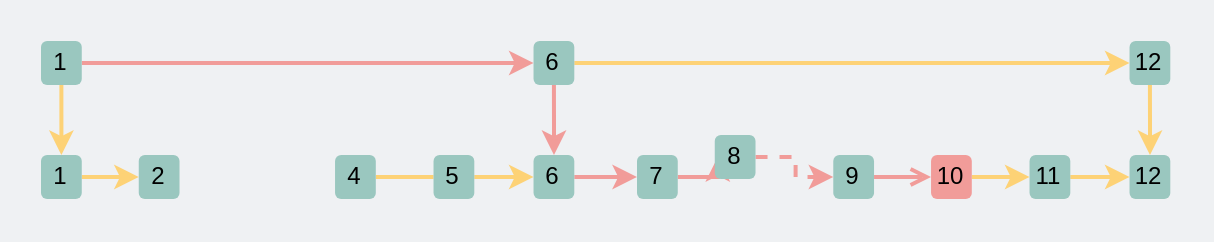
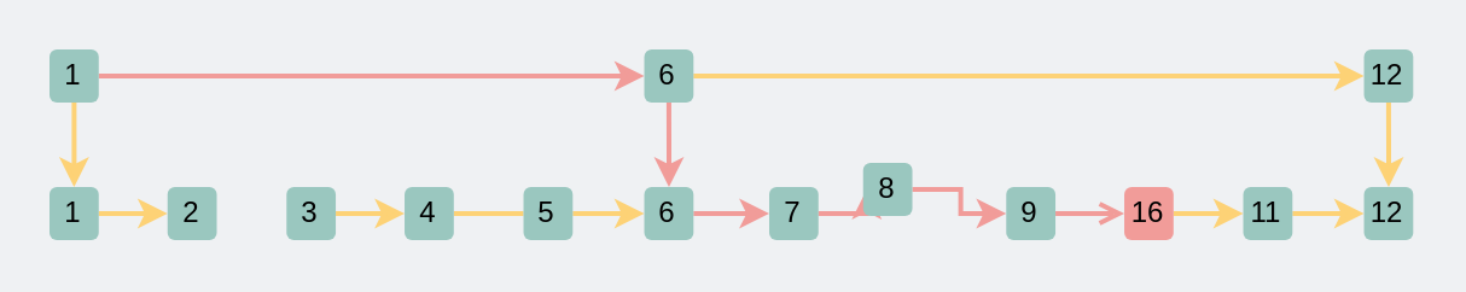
  <mxCell id="0" />
  <mxCell id="1" parent="0" />
  <mxCell id="2" style="edgeStyle=orthogonalEdgeStyle;rounded=0;orthogonalLoop=1;jettySize=auto;html=1;exitX=1;exitY=0.5;exitDx=0;exitDy=0;fontSize=24;strokeColor=#FDD276;strokeWidth=2;" parent="1" source="3" target="4" edge="1"><mxGeometry relative="1" as="geometry" /></mxCell>
  <mxCell id="3" value="&lt;font&gt;1&lt;/font&gt;" style="rounded=1;whiteSpace=wrap;html=1;fillColor=#9AC7BF;strokeColor=none;fontColor=#000000;" parent="1" vertex="1"><mxGeometry x="20" y="77" width="20.38" height="22" as="geometry" /></mxCell>
  <mxCell id="4" value="&lt;font&gt;2&lt;/font&gt;" style="rounded=1;whiteSpace=wrap;html=1;fillColor=#9AC7BF;strokeColor=none;fontColor=#000000;" parent="1" vertex="1"><mxGeometry x="68.88" y="77" width="20.38" height="22" as="geometry" /></mxCell>
+ <mxCell id="5" style="edgeStyle=orthogonalEdgeStyle;rounded=0;orthogonalLoop=1;jettySize=auto;html=1;exitX=1;exitY=0.5;exitDx=0;exitDy=0;entryX=0;entryY=0.5;entryDx=0;entryDy=0;fontSize=24;strokeColor=#FDD276;strokeWidth=2;" parent="1" source="6" target="8" edge="1"><mxGeometry relative="1" as="geometry" /></mxCell>
+ <mxCell id="6" value="&lt;font&gt;3&lt;/font&gt;" style="rounded=1;whiteSpace=wrap;html=1;fillColor=#9AC7BF;strokeColor=none;fontColor=#000000;" parent="1" vertex="1"><mxGeometry x="118.14" y="77" width="20.38" height="22" as="geometry" /></mxCell>
  <mxCell id="7" style="edgeStyle=orthogonalEdgeStyle;rounded=0;orthogonalLoop=1;jettySize=auto;html=1;exitX=1;exitY=0.5;exitDx=0;exitDy=0;entryX=0;entryY=0.5;entryDx=0;entryDy=0;fontSize=24;strokeColor=#FDD276;strokeWidth=2;endArrow=none;" parent="1" source="8" target="10" edge="1"><mxGeometry relative="1" as="geometry" /></mxCell>
  <mxCell id="8" value="&lt;font&gt;4&lt;/font&gt;" style="rounded=1;whiteSpace=wrap;html=1;fillColor=#9AC7BF;strokeColor=none;fontColor=#000000;" parent="1" vertex="1"><mxGeometry x="167.02" y="77" width="20.38" height="22" as="geometry" /></mxCell>
  <mxCell id="9" style="edgeStyle=orthogonalEdgeStyle;rounded=0;orthogonalLoop=1;jettySize=auto;html=1;exitX=1;exitY=0.5;exitDx=0;exitDy=0;entryX=0;entryY=0.5;entryDx=0;entryDy=0;fontSize=24;strokeColor=#FDD276;strokeWidth=2;" parent="1" source="10" target="12" edge="1"><mxGeometry relative="1" as="geometry" /></mxCell>
  <mxCell id="10" value="&lt;font&gt;5&lt;/font&gt;" style="rounded=1;whiteSpace=wrap;html=1;fillColor=#9AC7BF;strokeColor=none;fontColor=#000000;" parent="1" vertex="1"><mxGeometry x="216.27" y="77" width="20.38" height="22" as="geometry" /></mxCell>
  <mxCell id="11" style="edgeStyle=orthogonalEdgeStyle;rounded=0;orthogonalLoop=1;jettySize=auto;html=1;exitX=1;exitY=0.5;exitDx=0;exitDy=0;fontSize=24;strokeColor=#F19C99;strokeWidth=2;" parent="1" source="12" target="14" edge="1"><mxGeometry relative="1" as="geometry" /></mxCell>
  <mxCell id="12" value="&lt;font&gt;6&lt;/font&gt;" style="rounded=1;whiteSpace=wrap;html=1;fillColor=#9AC7BF;strokeColor=none;fontColor=#000000;" parent="1" vertex="1"><mxGeometry x="266.27" y="77" width="20.38" height="22" as="geometry" /></mxCell>
  <mxCell id="13" style="edgeStyle=orthogonalEdgeStyle;rounded=0;orthogonalLoop=1;jettySize=auto;html=1;exitX=1;exitY=0.5;exitDx=0;exitDy=0;fontSize=24;strokeColor=#F19C99;strokeWidth=2;" parent="1" source="14" target="16" edge="1"><mxGeometry relative="1" as="geometry" /></mxCell>
  <mxCell id="14" value="&lt;font&gt;7&lt;/font&gt;" style="rounded=1;whiteSpace=wrap;html=1;fillColor=#9AC7BF;strokeColor=none;fontColor=#000000;" parent="1" vertex="1"><mxGeometry x="318" y="77" width="20.38" height="22" as="geometry" /></mxCell>
- <mxCell id="15" style="edgeStyle=orthogonalEdgeStyle;rounded=0;orthogonalLoop=1;jettySize=auto;html=1;exitX=1;exitY=0.5;exitDx=0;exitDy=0;entryX=0;entryY=0.5;entryDx=0;entryDy=0;fontSize=24;strokeColor=#F19C99;strokeWidth=2;dashed=1;" parent="1" source="16" target="18" edge="1"><mxGeometry relative="1" as="geometry" /></mxCell>
+ <mxCell id="15" style="edgeStyle=orthogonalEdgeStyle;rounded=0;orthogonalLoop=1;jettySize=auto;html=1;exitX=1;exitY=0.5;exitDx=0;exitDy=0;entryX=0;entryY=0.5;entryDx=0;entryDy=0;fontSize=24;strokeColor=#F19C99;strokeWidth=2;" parent="1" source="16" target="18" edge="1"><mxGeometry relative="1" as="geometry" /></mxCell>
  <mxCell id="16" value="&lt;font&gt;8&lt;/font&gt;" style="rounded=1;whiteSpace=wrap;html=1;fillColor=#9AC7BF;strokeColor=none;fontColor=#000000;" parent="1" vertex="1"><mxGeometry x="356.88" y="67" width="20.38" height="22" as="geometry" /></mxCell>
  <mxCell id="17" style="edgeStyle=orthogonalEdgeStyle;rounded=0;orthogonalLoop=1;jettySize=auto;html=1;exitX=1;exitY=0.5;exitDx=0;exitDy=0;entryX=0;entryY=0.5;entryDx=0;entryDy=0;fontSize=24;strokeColor=#F19C99;strokeWidth=2;endArrow=open;" parent="1" source="18" target="20" edge="1"><mxGeometry relative="1" as="geometry" /></mxCell>
  <mxCell id="18" value="&lt;font&gt;9&lt;/font&gt;" style="rounded=1;whiteSpace=wrap;html=1;fillColor=#9AC7BF;strokeColor=none;fontColor=#000000;" parent="1" vertex="1"><mxGeometry x="416.14" y="77" width="20.38" height="22" as="geometry" /></mxCell>
  <mxCell id="19" style="edgeStyle=orthogonalEdgeStyle;rounded=0;orthogonalLoop=1;jettySize=auto;html=1;exitX=1;exitY=0.5;exitDx=0;exitDy=0;entryX=0;entryY=0.5;entryDx=0;entryDy=0;fontSize=24;strokeColor=#FDD276;strokeWidth=2;" parent="1" source="20" target="22" edge="1"><mxGeometry relative="1" as="geometry" /></mxCell>
- <mxCell id="20" value="10" style="rounded=1;whiteSpace=wrap;html=1;fillColor=#F19C99;strokeColor=none;fontColor=#000000;" parent="1" vertex="1"><mxGeometry x="465.02" y="77" width="20.38" height="22" as="geometry" /></mxCell>
+ <mxCell id="20" value="16" style="rounded=1;whiteSpace=wrap;html=1;fillColor=#F19C99;strokeColor=none;fontColor=#000000;" parent="1" vertex="1"><mxGeometry x="465.02" y="77" width="20.38" height="22" as="geometry" /></mxCell>
  <mxCell id="21" style="edgeStyle=orthogonalEdgeStyle;rounded=0;orthogonalLoop=1;jettySize=auto;html=1;exitX=1;exitY=0.5;exitDx=0;exitDy=0;fontSize=24;strokeColor=#FDD276;strokeWidth=2;" parent="1" source="22" target="23" edge="1"><mxGeometry relative="1" as="geometry" /></mxCell>
  <mxCell id="22" value="&lt;font&gt;11&lt;/font&gt;" style="rounded=1;whiteSpace=wrap;html=1;fillColor=#9AC7BF;strokeColor=none;fontColor=#000000;" parent="1" vertex="1"><mxGeometry x="514.27" y="77" width="20.38" height="22" as="geometry" /></mxCell>
  <mxCell id="23" value="&lt;font&gt;12&lt;/font&gt;" style="rounded=1;whiteSpace=wrap;html=1;fillColor=#9AC7BF;strokeColor=none;fontColor=#000000;" parent="1" vertex="1"><mxGeometry x="564.27" y="77" width="20.38" height="22" as="geometry" /></mxCell>
  <mxCell id="24" style="edgeStyle=orthogonalEdgeStyle;rounded=0;orthogonalLoop=1;jettySize=auto;html=1;exitX=0.5;exitY=1;exitDx=0;exitDy=0;strokeColor=#FDD276;strokeWidth=2;" parent="1" source="26" target="3" edge="1"><mxGeometry relative="1" as="geometry" /></mxCell>
  <mxCell id="25" style="edgeStyle=orthogonalEdgeStyle;rounded=0;orthogonalLoop=1;jettySize=auto;html=1;exitX=1;exitY=0.5;exitDx=0;exitDy=0;entryX=0;entryY=0.5;entryDx=0;entryDy=0;strokeColor=#F19C99;strokeWidth=2;" parent="1" source="26" target="29" edge="1"><mxGeometry relative="1" as="geometry" /></mxCell>
  <mxCell id="26" value="&lt;font&gt;1&lt;/font&gt;" style="rounded=1;whiteSpace=wrap;html=1;fillColor=#9AC7BF;strokeColor=none;fontColor=#000000;" parent="1" vertex="1"><mxGeometry x="20" y="20" width="20.38" height="22" as="geometry" /></mxCell>
  <mxCell id="27" style="edgeStyle=orthogonalEdgeStyle;rounded=0;orthogonalLoop=1;jettySize=auto;html=1;exitX=0.5;exitY=1;exitDx=0;exitDy=0;strokeColor=#F19C99;strokeWidth=2;" parent="1" source="29" target="12" edge="1"><mxGeometry relative="1" as="geometry" /></mxCell>
  <mxCell id="28" style="edgeStyle=orthogonalEdgeStyle;rounded=0;orthogonalLoop=1;jettySize=auto;html=1;exitX=1;exitY=0.5;exitDx=0;exitDy=0;strokeColor=#FDD276;strokeWidth=2;" parent="1" source="29" target="31" edge="1"><mxGeometry relative="1" as="geometry" /></mxCell>
  <mxCell id="29" value="&lt;font&gt;6&lt;/font&gt;" style="rounded=1;whiteSpace=wrap;html=1;fillColor=#9AC7BF;strokeColor=none;fontColor=#000000;" parent="1" vertex="1"><mxGeometry x="266.27" y="20" width="20.38" height="22" as="geometry" /></mxCell>
  <mxCell id="30" style="edgeStyle=orthogonalEdgeStyle;rounded=0;orthogonalLoop=1;jettySize=auto;html=1;exitX=0.5;exitY=1;exitDx=0;exitDy=0;strokeColor=#FDD276;strokeWidth=2;" parent="1" source="31" target="23" edge="1"><mxGeometry relative="1" as="geometry" /></mxCell>
  <mxCell id="31" value="&lt;font&gt;12&lt;/font&gt;" style="rounded=1;whiteSpace=wrap;html=1;fillColor=#9AC7BF;strokeColor=none;fontColor=#000000;" parent="1" vertex="1"><mxGeometry x="564.27" y="20" width="20.38" height="22" as="geometry" /></mxCell>
